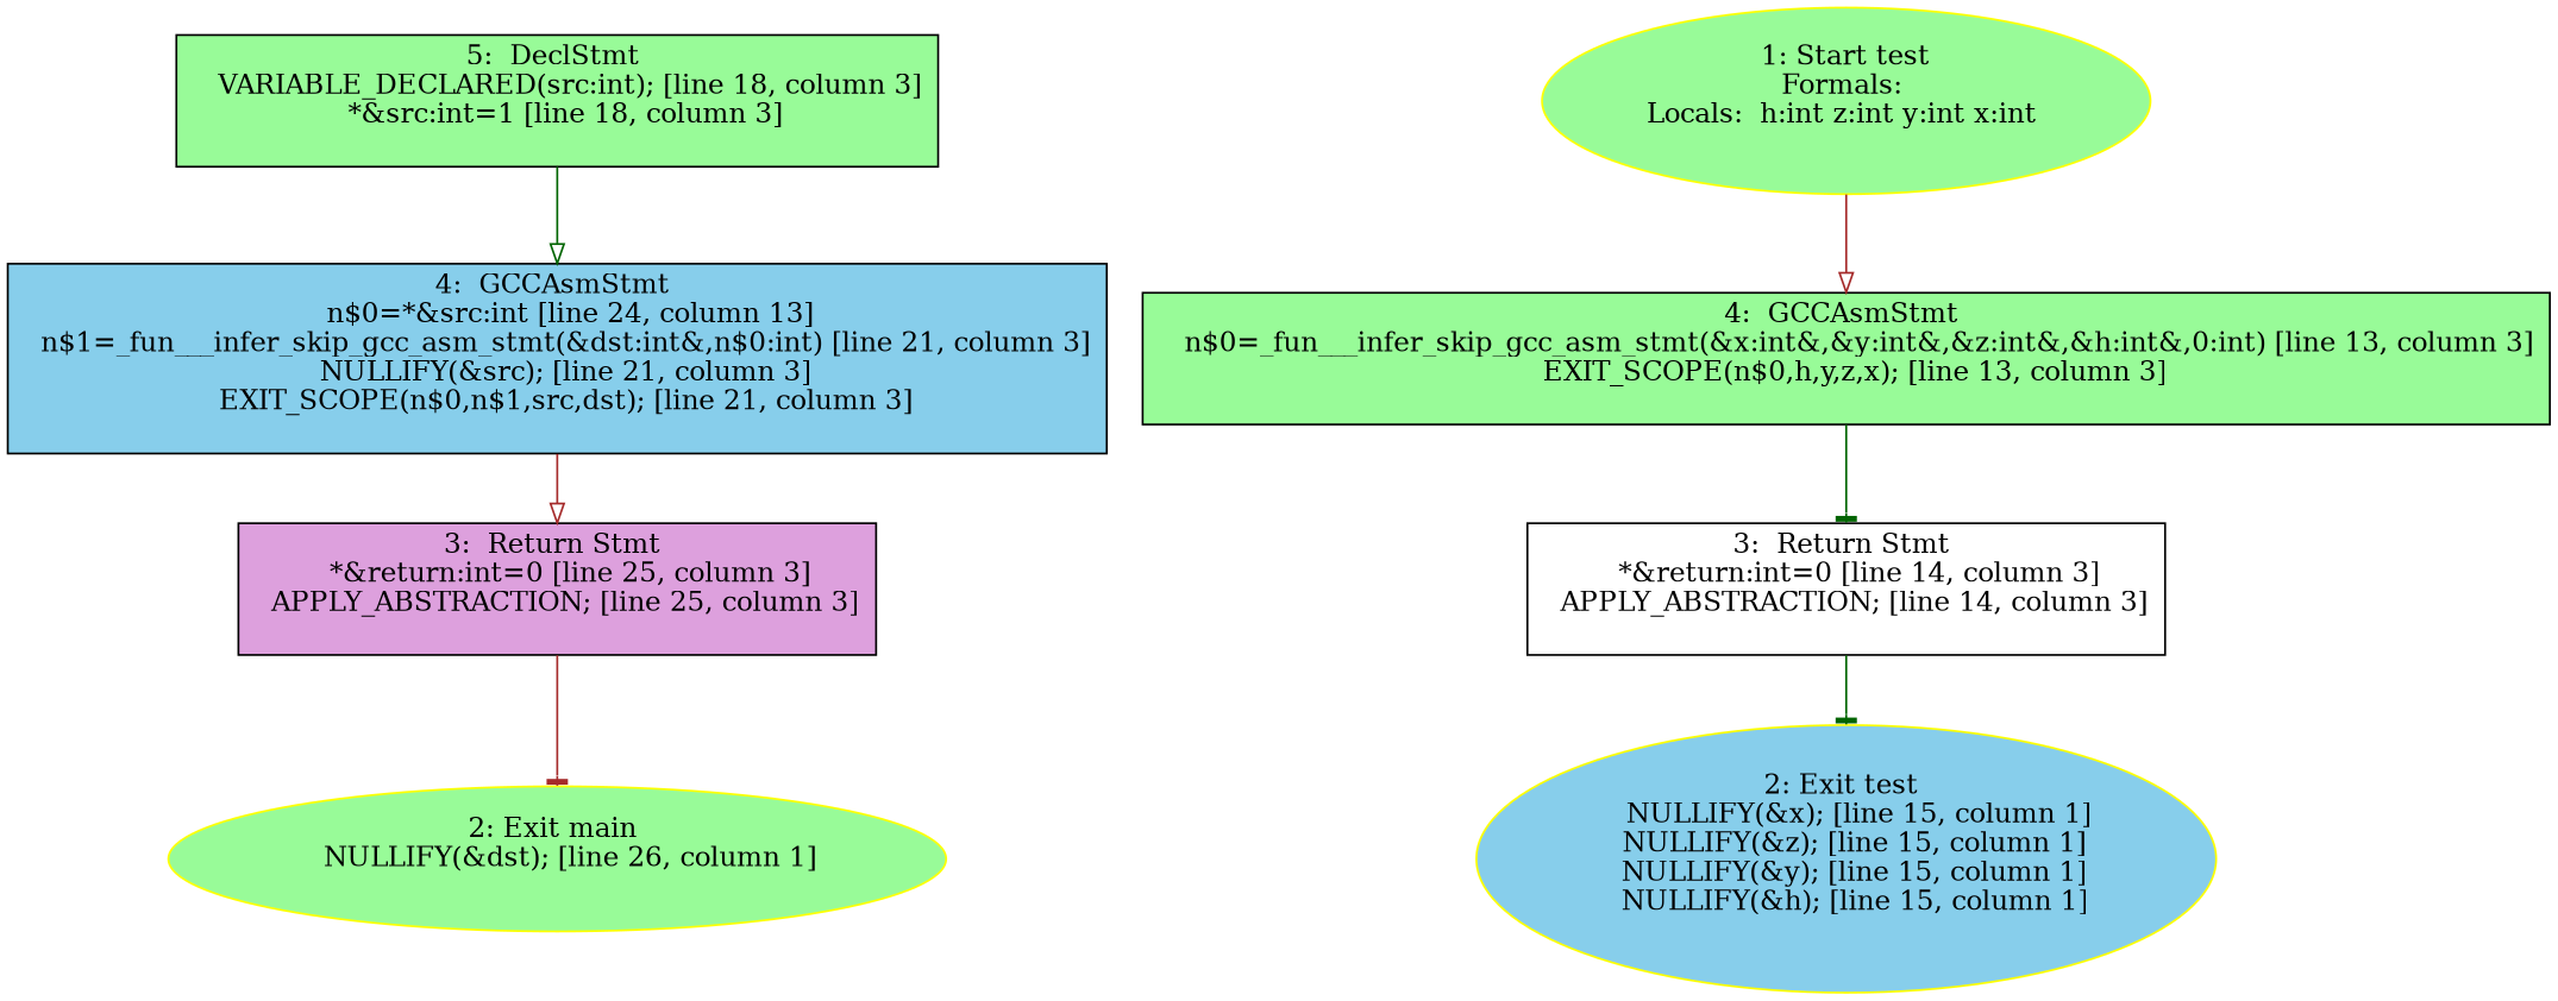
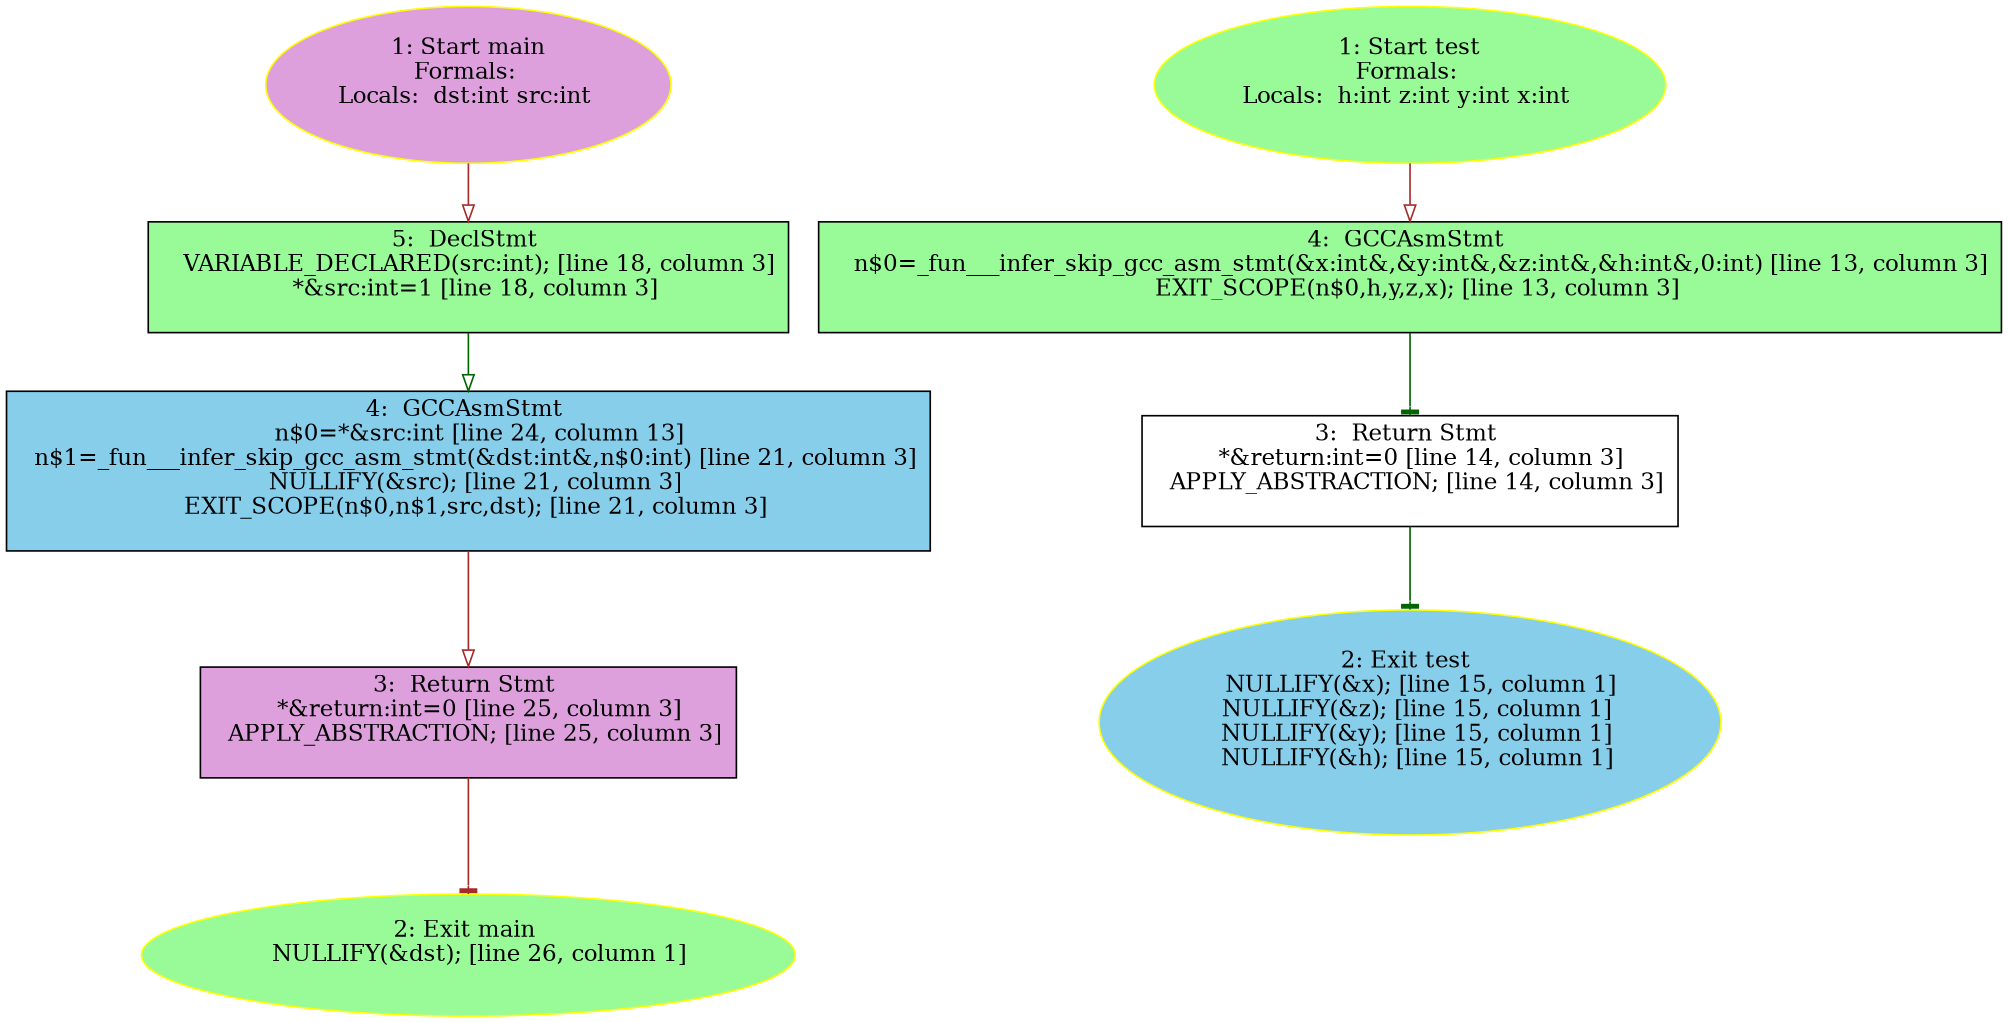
  digraph {
    node [style=filled fillcolor=palegreen shape=box]
    edge [color=brown arrowhead=onormal]
+   n1 [color=yellow label="1: Start main\nFormals: \nLocals:  dst:int src:int \n  " fillcolor=plum shape=""]
    n2 [label="5:  DeclStmt \n   VARIABLE_DECLARED(src:int); [line 18, column 3]\n  *&src:int=1 [line 18, column 3]\n "]
    n3 [label="4:  GCCAsmStmt \n   n$0=*&src:int [line 24, column 13]\n  n$1=_fun___infer_skip_gcc_asm_stmt(&dst:int&,n$0:int) [line 21, column 3]\n  NULLIFY(&src); [line 21, column 3]\n  EXIT_SCOPE(n$0,n$1,src,dst); [line 21, column 3]\n " fillcolor=skyblue]
    n4 [color=yellow label="2: Exit main \n   NULLIFY(&dst); [line 26, column 1]\n " shape=""]
    n5 [label="3:  Return Stmt \n   *&return:int=0 [line 25, column 3]\n  APPLY_ABSTRACTION; [line 25, column 3]\n " fillcolor=plum]
    n6 [color=yellow label="1: Start test\nFormals: \nLocals:  h:int z:int y:int x:int \n  " shape=""]
    n7 [label="4:  GCCAsmStmt \n   n$0=_fun___infer_skip_gcc_asm_stmt(&x:int&,&y:int&,&z:int&,&h:int&,0:int) [line 13, column 3]\n  EXIT_SCOPE(n$0,h,y,z,x); [line 13, column 3]\n "]
    n8 [label="3:  Return Stmt \n   *&return:int=0 [line 14, column 3]\n  APPLY_ABSTRACTION; [line 14, column 3]\n " fillcolor=white]
    n9 [color=yellow label="2: Exit test \n   NULLIFY(&x); [line 15, column 1]\n  NULLIFY(&z); [line 15, column 1]\n  NULLIFY(&y); [line 15, column 1]\n  NULLIFY(&h); [line 15, column 1]\n " fillcolor=skyblue shape=""]
+   n1 -> n2
    n2 -> n3 [color=darkgreen]
    n3 -> n5
    n5 -> n4 [arrowhead=tee]
    n6 -> n7
    n7 -> n8 [color=darkgreen arrowhead=tee]
    n8 -> n9 [color=darkgreen arrowhead=tee]
  }
